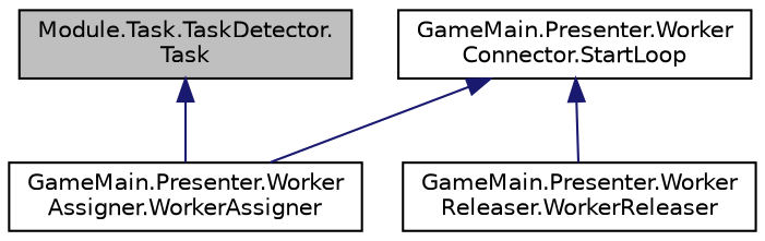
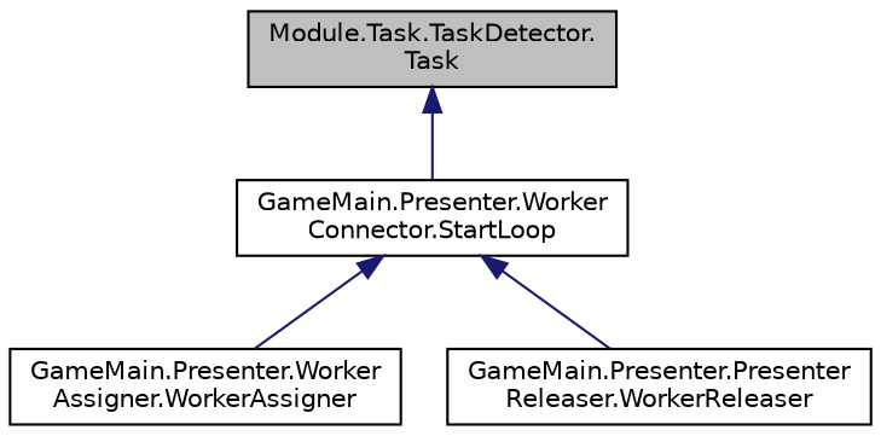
  digraph {
    fontname="DejaVu Sans"
    rankdir=TB
    node [color=black fillcolor=white fontname="DejaVu Sans" fontsize=10 shape=record style=filled]
    edge [color=midnightblue dir=back fontname="DejaVu Sans" fontsize=10 labelfontname=Helvetica labelfontsize=10 style=solid]
    n1 [fillcolor=grey75 fontcolor=black height=0.2 label="Module.Task.TaskDetector.\lTask" width=0.4]
    n2 [height=0.2 label="GameMain.Presenter.Worker\lConnector.StartLoop" width=0.4]
    n3 [height=0.2 label="GameMain.Presenter.Worker\lAssigner.WorkerAssigner" width=0.4]
-   n4 [height=0.2 label="GameMain.Presenter.Worker\lReleaser.WorkerReleaser" width=0.4]
-   n1 -> n3
+   n4 [height=0.2 label="GameMain.Presenter.Presenter\lReleaser.WorkerReleaser" width=0.4]
+   n1 -> n2
    n2 -> n3
    n2 -> n4
  }
